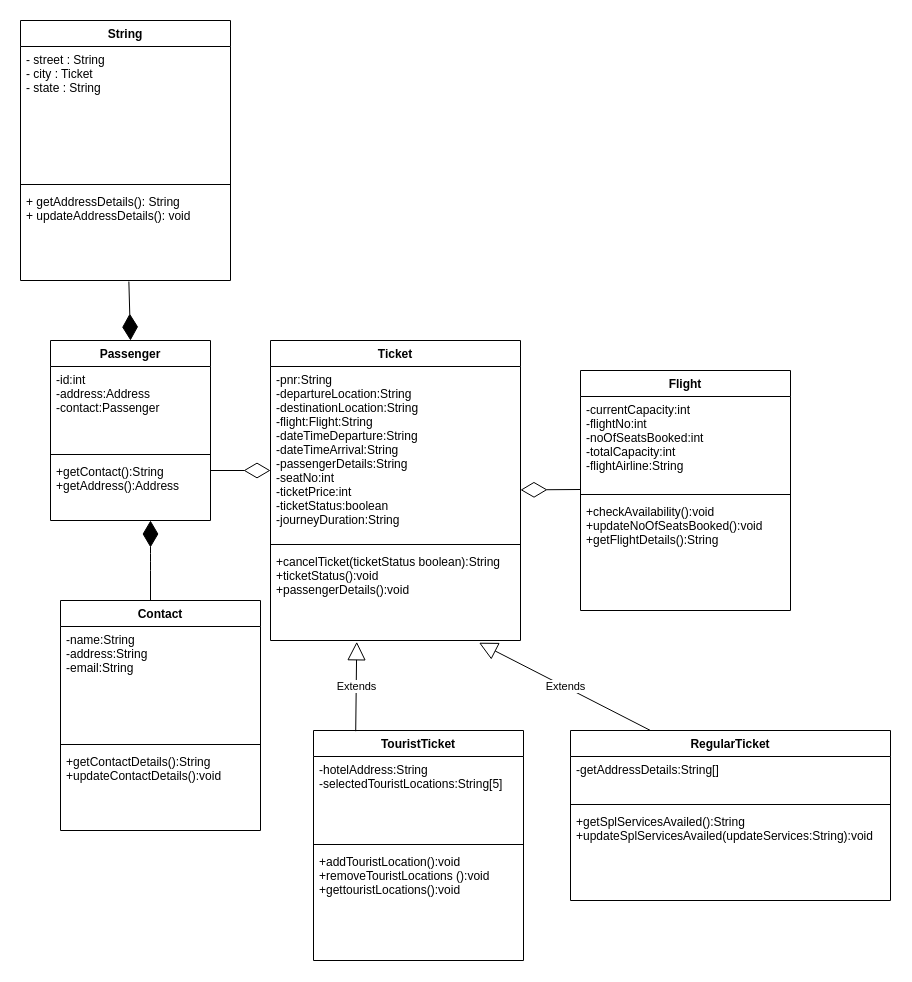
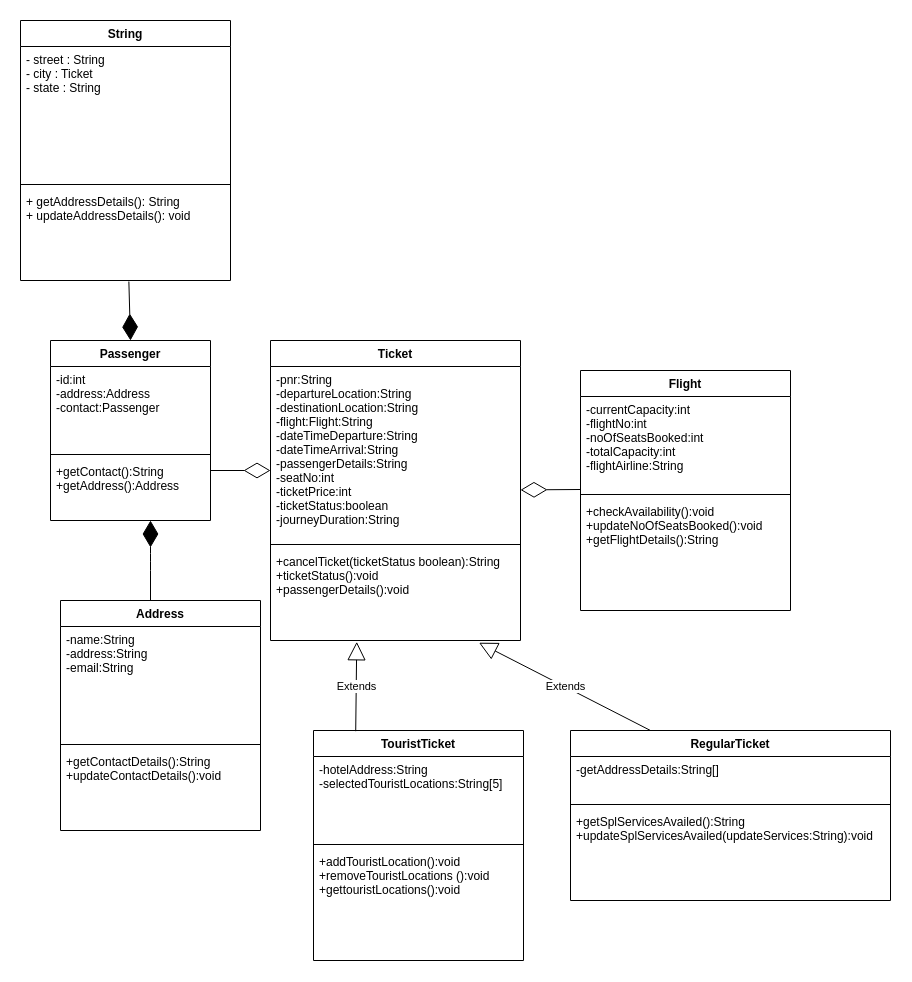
  <mxCell id="0" />
  <mxCell id="1" parent="0" />
  <mxCell id="2" value="String" style="swimlane;fontStyle=1;align=center;verticalAlign=top;childLayout=stackLayout;horizontal=1;startSize=26;horizontalStack=0;resizeParent=1;resizeParentMax=0;resizeLast=0;collapsible=1;marginBottom=0;hachureGap=4;pointerEvents=0;" parent="1" vertex="1"><mxGeometry x="20" y="20" width="210" height="260" as="geometry" /></mxCell>
  <mxCell id="3" value="- street : String&#10;- city : Ticket&#10;- state : String" style="text;strokeColor=none;fillColor=none;align=left;verticalAlign=top;spacingLeft=4;spacingRight=4;overflow=hidden;rotatable=0;points=[[0,0.5],[1,0.5]];portConstraint=eastwest;" parent="2" vertex="1"><mxGeometry y="26" width="210" height="134" as="geometry" /></mxCell>
  <mxCell id="4" value="" style="line;strokeWidth=1;fillColor=none;align=left;verticalAlign=middle;spacingTop=-1;spacingLeft=3;spacingRight=3;rotatable=0;labelPosition=right;points=[];portConstraint=eastwest;" parent="2" vertex="1"><mxGeometry y="160" width="210" height="8" as="geometry" /></mxCell>
  <mxCell id="5" value="+ getAddressDetails(): String&#10;+ updateAddressDetails(): void" style="text;strokeColor=none;fillColor=none;align=left;verticalAlign=top;spacingLeft=4;spacingRight=4;overflow=hidden;rotatable=0;points=[[0,0.5],[1,0.5]];portConstraint=eastwest;" parent="2" vertex="1"><mxGeometry y="168" width="210" height="92" as="geometry" /></mxCell>
  <mxCell id="6" value="Passenger" style="swimlane;fontStyle=1;align=center;verticalAlign=top;childLayout=stackLayout;horizontal=1;startSize=26;horizontalStack=0;resizeParent=1;resizeParentMax=0;resizeLast=0;collapsible=1;marginBottom=0;hachureGap=4;pointerEvents=0;" parent="1" vertex="1"><mxGeometry x="50" y="340" width="160" height="180" as="geometry" /></mxCell>
  <mxCell id="7" value="-id:int&#10;-address:Address&#10;-contact:Passenger" style="text;strokeColor=none;fillColor=none;align=left;verticalAlign=top;spacingLeft=4;spacingRight=4;overflow=hidden;rotatable=0;points=[[0,0.5],[1,0.5]];portConstraint=eastwest;" parent="6" vertex="1"><mxGeometry y="26" width="160" height="84" as="geometry" /></mxCell>
  <mxCell id="8" value="" style="line;strokeWidth=1;fillColor=none;align=left;verticalAlign=middle;spacingTop=-1;spacingLeft=3;spacingRight=3;rotatable=0;labelPosition=right;points=[];portConstraint=eastwest;" parent="6" vertex="1"><mxGeometry y="110" width="160" height="8" as="geometry" /></mxCell>
  <mxCell id="9" value="+getContact():String&#10;+getAddress():Address" style="text;strokeColor=none;fillColor=none;align=left;verticalAlign=top;spacingLeft=4;spacingRight=4;overflow=hidden;rotatable=0;points=[[0,0.5],[1,0.5]];portConstraint=eastwest;" parent="6" vertex="1"><mxGeometry y="118" width="160" height="62" as="geometry" /></mxCell>
- <mxCell id="10" value="Contact" style="swimlane;fontStyle=1;align=center;verticalAlign=top;childLayout=stackLayout;horizontal=1;startSize=26;horizontalStack=0;resizeParent=1;resizeParentMax=0;resizeLast=0;collapsible=1;marginBottom=0;hachureGap=4;pointerEvents=0;" parent="1" vertex="1"><mxGeometry x="60" y="600" width="200" height="230" as="geometry" /></mxCell>
+ <mxCell id="10" value="Address" style="swimlane;fontStyle=1;align=center;verticalAlign=top;childLayout=stackLayout;horizontal=1;startSize=26;horizontalStack=0;resizeParent=1;resizeParentMax=0;resizeLast=0;collapsible=1;marginBottom=0;hachureGap=4;pointerEvents=0;" parent="1" vertex="1"><mxGeometry x="60" y="600" width="200" height="230" as="geometry" /></mxCell>
  <mxCell id="11" value="-name:String&#10;-address:String&#10;-email:String" style="text;strokeColor=none;fillColor=none;align=left;verticalAlign=top;spacingLeft=4;spacingRight=4;overflow=hidden;rotatable=0;points=[[0,0.5],[1,0.5]];portConstraint=eastwest;" parent="10" vertex="1"><mxGeometry y="26" width="200" height="114" as="geometry" /></mxCell>
  <mxCell id="12" value="" style="line;strokeWidth=1;fillColor=none;align=left;verticalAlign=middle;spacingTop=-1;spacingLeft=3;spacingRight=3;rotatable=0;labelPosition=right;points=[];portConstraint=eastwest;" parent="10" vertex="1"><mxGeometry y="140" width="200" height="8" as="geometry" /></mxCell>
  <mxCell id="13" value="+getContactDetails():String&#10;+updateContactDetails():void" style="text;strokeColor=none;fillColor=none;align=left;verticalAlign=top;spacingLeft=4;spacingRight=4;overflow=hidden;rotatable=0;points=[[0,0.5],[1,0.5]];portConstraint=eastwest;" parent="10" vertex="1"><mxGeometry y="148" width="200" height="82" as="geometry" /></mxCell>
  <mxCell id="14" value="" style="endArrow=diamondThin;endFill=1;endSize=24;html=1;sourcePerimeterSpacing=8;targetPerimeterSpacing=8;" parent="1" edge="1"><mxGeometry width="160" relative="1" as="geometry"><mxPoint x="150" y="600" as="sourcePoint" /><mxPoint x="150" y="520" as="targetPoint" /><Array as="points"><mxPoint x="150" y="560" /></Array></mxGeometry></mxCell>
  <mxCell id="15" value="" style="endArrow=diamondThin;endFill=1;endSize=24;html=1;sourcePerimeterSpacing=8;targetPerimeterSpacing=8;entryX=0.5;entryY=0;entryDx=0;entryDy=0;exitX=0.516;exitY=1.011;exitDx=0;exitDy=0;exitPerimeter=0;" parent="1" source="5" target="6" edge="1"><mxGeometry width="160" relative="1" as="geometry"><mxPoint x="130" y="295.6" as="sourcePoint" /><mxPoint x="180" y="320" as="targetPoint" /></mxGeometry></mxCell>
  <mxCell id="16" value="Ticket" style="swimlane;fontStyle=1;align=center;verticalAlign=top;childLayout=stackLayout;horizontal=1;startSize=26;horizontalStack=0;resizeParent=1;resizeParentMax=0;resizeLast=0;collapsible=1;marginBottom=0;hachureGap=4;pointerEvents=0;" parent="1" vertex="1"><mxGeometry x="270" y="340" width="250" height="300" as="geometry" /></mxCell>
  <mxCell id="17" value="-pnr:String&#10;-departureLocation:String&#10;-destinationLocation:String&#10;-flight:Flight:String&#10;-dateTimeDeparture:String&#10;-dateTimeArrival:String&#10;-passengerDetails:String&#10;-seatNo:int&#10;-ticketPrice:int&#10;-ticketStatus:boolean&#10;-journeyDuration:String" style="text;strokeColor=none;fillColor=none;align=left;verticalAlign=top;spacingLeft=4;spacingRight=4;overflow=hidden;rotatable=0;points=[[0,0.5],[1,0.5]];portConstraint=eastwest;" parent="16" vertex="1"><mxGeometry y="26" width="250" height="174" as="geometry" /></mxCell>
  <mxCell id="18" value="" style="line;strokeWidth=1;fillColor=none;align=left;verticalAlign=middle;spacingTop=-1;spacingLeft=3;spacingRight=3;rotatable=0;labelPosition=right;points=[];portConstraint=eastwest;" parent="16" vertex="1"><mxGeometry y="200" width="250" height="8" as="geometry" /></mxCell>
  <mxCell id="19" value="+cancelTicket(ticketStatus boolean):String&#10;+ticketStatus():void&#10;+passengerDetails():void" style="text;strokeColor=none;fillColor=none;align=left;verticalAlign=top;spacingLeft=4;spacingRight=4;overflow=hidden;rotatable=0;points=[[0,0.5],[1,0.5]];portConstraint=eastwest;" parent="16" vertex="1"><mxGeometry y="208" width="250" height="92" as="geometry" /></mxCell>
  <mxCell id="20" value="Flight" style="swimlane;fontStyle=1;align=center;verticalAlign=top;childLayout=stackLayout;horizontal=1;startSize=26;horizontalStack=0;resizeParent=1;resizeParentMax=0;resizeLast=0;collapsible=1;marginBottom=0;hachureGap=4;pointerEvents=0;" parent="1" vertex="1"><mxGeometry x="580" y="370" width="210" height="240" as="geometry" /></mxCell>
  <mxCell id="21" value="-currentCapacity:int&#10;-flightNo:int&#10;-noOfSeatsBooked:int&#10;-totalCapacity:int&#10;-flightAirline:String" style="text;strokeColor=none;fillColor=none;align=left;verticalAlign=top;spacingLeft=4;spacingRight=4;overflow=hidden;rotatable=0;points=[[0,0.5],[1,0.5]];portConstraint=eastwest;" parent="20" vertex="1"><mxGeometry y="26" width="210" height="94" as="geometry" /></mxCell>
  <mxCell id="22" value="" style="line;strokeWidth=1;fillColor=none;align=left;verticalAlign=middle;spacingTop=-1;spacingLeft=3;spacingRight=3;rotatable=0;labelPosition=right;points=[];portConstraint=eastwest;" parent="20" vertex="1"><mxGeometry y="120" width="210" height="8" as="geometry" /></mxCell>
  <mxCell id="23" value="+checkAvailability():void&#10;+updateNoOfSeatsBooked():void&#10;+getFlightDetails():String" style="text;strokeColor=none;fillColor=none;align=left;verticalAlign=top;spacingLeft=4;spacingRight=4;overflow=hidden;rotatable=0;points=[[0,0.5],[1,0.5]];portConstraint=eastwest;" parent="20" vertex="1"><mxGeometry y="128" width="210" height="112" as="geometry" /></mxCell>
  <mxCell id="24" value="" style="endArrow=diamondThin;endFill=0;endSize=24;html=1;sourcePerimeterSpacing=8;targetPerimeterSpacing=8;" parent="1" edge="1"><mxGeometry width="160" relative="1" as="geometry"><mxPoint x="580" y="489" as="sourcePoint" /><mxPoint x="520" y="489.41" as="targetPoint" /></mxGeometry></mxCell>
  <mxCell id="25" value="" style="endArrow=diamondThin;endFill=0;endSize=24;html=1;sourcePerimeterSpacing=8;targetPerimeterSpacing=8;" parent="1" edge="1"><mxGeometry width="160" relative="1" as="geometry"><mxPoint x="210" y="470" as="sourcePoint" /><mxPoint x="270" y="470" as="targetPoint" /></mxGeometry></mxCell>
  <mxCell id="26" value="TouristTicket" style="swimlane;fontStyle=1;align=center;verticalAlign=top;childLayout=stackLayout;horizontal=1;startSize=26;horizontalStack=0;resizeParent=1;resizeParentMax=0;resizeLast=0;collapsible=1;marginBottom=0;hachureGap=4;pointerEvents=0;" parent="1" vertex="1"><mxGeometry x="313" y="730" width="210" height="230" as="geometry" /></mxCell>
  <mxCell id="27" value="-hotelAddress:String&#10;-selectedTouristLocations:String[5]&#10;&#10;" style="text;strokeColor=none;fillColor=none;align=left;verticalAlign=top;spacingLeft=4;spacingRight=4;overflow=hidden;rotatable=0;points=[[0,0.5],[1,0.5]];portConstraint=eastwest;" parent="26" vertex="1"><mxGeometry y="26" width="210" height="84" as="geometry" /></mxCell>
  <mxCell id="28" value="" style="line;strokeWidth=1;fillColor=none;align=left;verticalAlign=middle;spacingTop=-1;spacingLeft=3;spacingRight=3;rotatable=0;labelPosition=right;points=[];portConstraint=eastwest;" parent="26" vertex="1"><mxGeometry y="110" width="210" height="8" as="geometry" /></mxCell>
  <mxCell id="29" value="+addTouristLocation():void&#10;+removeTouristLocations ():void&#10;+gettouristLocations():void" style="text;strokeColor=none;fillColor=none;align=left;verticalAlign=top;spacingLeft=4;spacingRight=4;overflow=hidden;rotatable=0;points=[[0,0.5],[1,0.5]];portConstraint=eastwest;" parent="26" vertex="1"><mxGeometry y="118" width="210" height="112" as="geometry" /></mxCell>
  <mxCell id="30" value="Extends" style="endArrow=block;endSize=16;endFill=0;html=1;sourcePerimeterSpacing=8;targetPerimeterSpacing=8;exitX=0.201;exitY=0.003;exitDx=0;exitDy=0;exitPerimeter=0;entryX=0.345;entryY=1.014;entryDx=0;entryDy=0;entryPerimeter=0;" parent="1" source="26" target="19" edge="1"><mxGeometry width="160" relative="1" as="geometry"><mxPoint x="315" y="660" as="sourcePoint" /><mxPoint x="475" y="660" as="targetPoint" /></mxGeometry></mxCell>
  <mxCell id="31" value="RegularTicket" style="swimlane;fontStyle=1;align=center;verticalAlign=top;childLayout=stackLayout;horizontal=1;startSize=26;horizontalStack=0;resizeParent=1;resizeParentMax=0;resizeLast=0;collapsible=1;marginBottom=0;hachureGap=4;pointerEvents=0;" parent="1" vertex="1"><mxGeometry x="570" y="730" width="320" height="170" as="geometry" /></mxCell>
  <mxCell id="32" value="-getAddressDetails:String[]&#10;" style="text;strokeColor=none;fillColor=none;align=left;verticalAlign=top;spacingLeft=4;spacingRight=4;overflow=hidden;rotatable=0;points=[[0,0.5],[1,0.5]];portConstraint=eastwest;" parent="31" vertex="1"><mxGeometry y="26" width="320" height="44" as="geometry" /></mxCell>
  <mxCell id="33" value="" style="line;strokeWidth=1;fillColor=none;align=left;verticalAlign=middle;spacingTop=-1;spacingLeft=3;spacingRight=3;rotatable=0;labelPosition=right;points=[];portConstraint=eastwest;" parent="31" vertex="1"><mxGeometry y="70" width="320" height="8" as="geometry" /></mxCell>
  <mxCell id="34" value="+getSplServicesAvailed():String&#10;+updateSplServicesAvailed(updateServices:String):void" style="text;strokeColor=none;fillColor=none;align=left;verticalAlign=top;spacingLeft=4;spacingRight=4;overflow=hidden;rotatable=0;points=[[0,0.5],[1,0.5]];portConstraint=eastwest;" parent="31" vertex="1"><mxGeometry y="78" width="320" height="92" as="geometry" /></mxCell>
  <mxCell id="35" value="Extends" style="endArrow=block;endSize=16;endFill=0;html=1;sourcePerimeterSpacing=8;targetPerimeterSpacing=8;entryX=0.834;entryY=1.024;entryDx=0;entryDy=0;entryPerimeter=0;exitX=0.25;exitY=0;exitDx=0;exitDy=0;" parent="1" source="31" target="19" edge="1"><mxGeometry width="160" relative="1" as="geometry"><mxPoint x="620" y="700" as="sourcePoint" /><mxPoint x="780" y="700" as="targetPoint" /></mxGeometry></mxCell>
